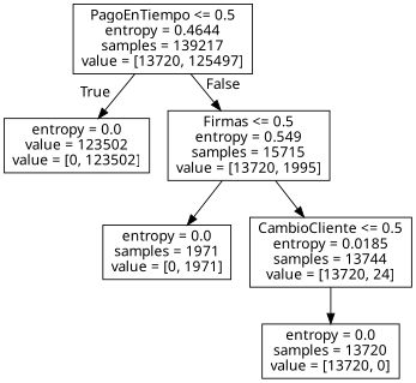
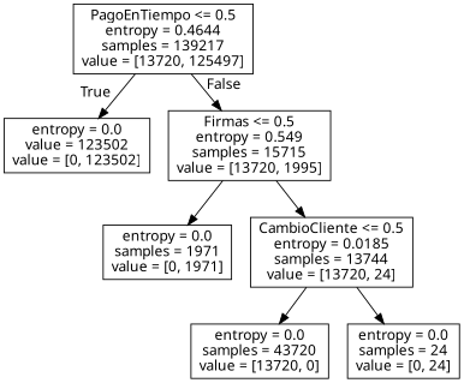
  digraph {
    fontname="Noto Sans"
    node [fontname="Noto Sans" shape=box]
    edge [fontname="Noto Sans"]
    n1 [label="PagoEnTiempo <= 0.5\nentropy = 0.4644\nsamples = 139217\nvalue = [13720, 125497]"]
    n2 [label="entropy = 0.0\nvalue = 123502\nvalue = [0, 123502]"]
    n3 [label="Firmas <= 0.5\nentropy = 0.549\nsamples = 15715\nvalue = [13720, 1995]"]
    n4 [label="entropy = 0.0\nsamples = 1971\nvalue = [0, 1971]"]
    n5 [label="CambioCliente <= 0.5\nentropy = 0.0185\nsamples = 13744\nvalue = [13720, 24]"]
-   n6 [label="entropy = 0.0\nsamples = 13720\nvalue = [13720, 0]"]
+   n6 [label="entropy = 0.0\nsamples = 43720\nvalue = [13720, 0]"]
+   n7 [label="entropy = 0.0\nsamples = 24\nvalue = [0, 24]"]
    n1 -> n2 [headlabel=True labelangle=45 labeldistance=2.5]
    n1 -> n3 [headlabel=False labelangle=-45 labeldistance=2.5]
    n3 -> n4
    n3 -> n5
    n5 -> n6
+   n5 -> n7
  }
